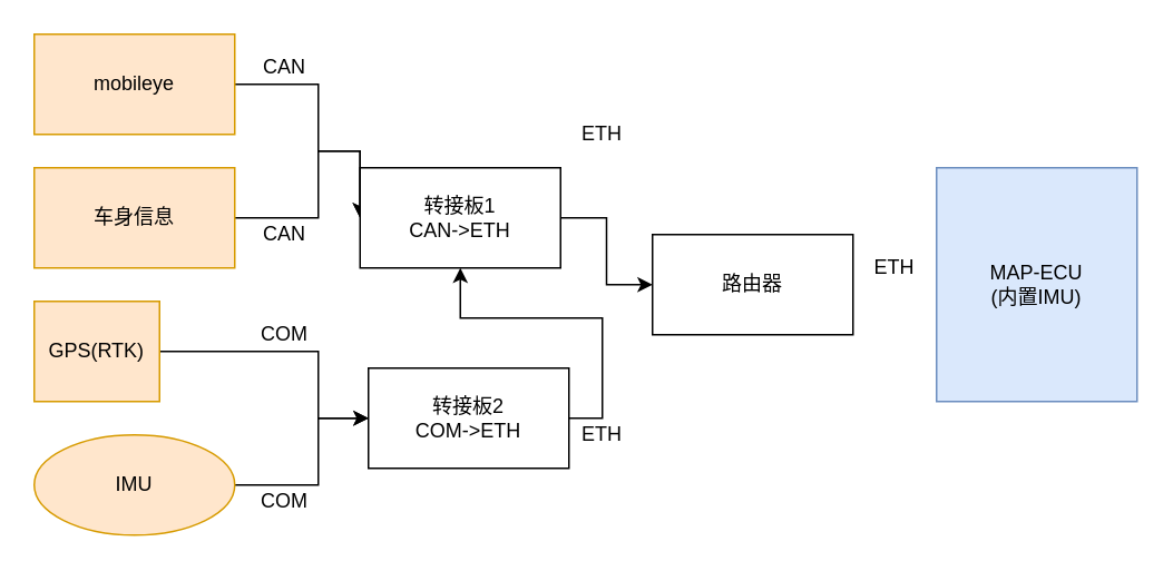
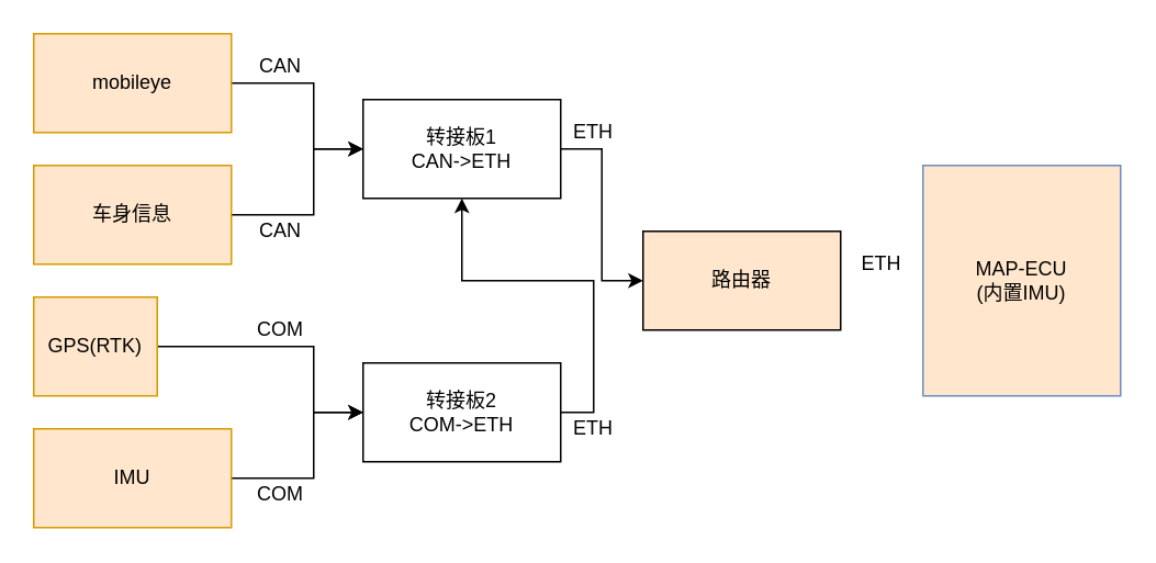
  <mxCell id="0" />
  <mxCell id="1" parent="0" />
  <mxCell id="2" style="edgeStyle=orthogonalEdgeStyle;rounded=0;orthogonalLoop=1;jettySize=auto;html=1;exitX=1;exitY=0.5;exitDx=0;exitDy=0;entryX=0;entryY=0.5;entryDx=0;entryDy=0;" edge="1" parent="1" source="3" target="9"><mxGeometry relative="1" as="geometry"><Array as="points"><mxPoint x="190" y="50" /><mxPoint x="190" y="90" /></Array></mxGeometry></mxCell>
  <mxCell id="3" value="mobileye" style="rounded=0;whiteSpace=wrap;html=1;fillColor=#ffe6cc;strokeColor=#d79b00;" vertex="1" parent="1"><mxGeometry x="20" y="20" width="120" height="60" as="geometry" /></mxCell>
  <mxCell id="4" style="edgeStyle=orthogonalEdgeStyle;rounded=0;orthogonalLoop=1;jettySize=auto;html=1;exitX=1;exitY=0.5;exitDx=0;exitDy=0;entryX=0;entryY=0.5;entryDx=0;entryDy=0;" edge="1" parent="1" source="5" target="9"><mxGeometry relative="1" as="geometry"><Array as="points"><mxPoint x="190" y="130" /><mxPoint x="190" y="90" /></Array></mxGeometry></mxCell>
  <mxCell id="5" value="车身信息" style="rounded=0;whiteSpace=wrap;html=1;fillColor=#ffe6cc;strokeColor=#d79b00;" vertex="1" parent="1"><mxGeometry x="20" y="100" width="120" height="60" as="geometry" /></mxCell>
  <mxCell id="6" style="edgeStyle=orthogonalEdgeStyle;rounded=0;orthogonalLoop=1;jettySize=auto;html=1;exitX=1;exitY=0.5;exitDx=0;exitDy=0;entryX=0;entryY=0.5;entryDx=0;entryDy=0;" edge="1" parent="1" source="7" target="11"><mxGeometry relative="1" as="geometry"><Array as="points"><mxPoint x="190" y="210" /><mxPoint x="190" y="250" /></Array></mxGeometry></mxCell>
  <mxCell id="7" value="GPS(RTK)" style="rounded=0;whiteSpace=wrap;html=1;fillColor=#ffe6cc;strokeColor=#d79b00;" vertex="1" parent="1"><mxGeometry x="20" y="180" width="75" height="60" as="geometry" /></mxCell>
  <mxCell id="8" style="edgeStyle=orthogonalEdgeStyle;rounded=0;orthogonalLoop=1;jettySize=auto;html=1;exitX=1;exitY=0.5;exitDx=0;exitDy=0;entryX=0;entryY=0.5;entryDx=0;entryDy=0;" edge="1" parent="1" source="9" target="18"><mxGeometry relative="1" as="geometry" /></mxCell>
- <mxCell id="9" value="&lt;div&gt;转接板1&lt;/div&gt;&lt;div&gt;CAN-&amp;gt;ETH&lt;br&gt;&lt;/div&gt;" style="rounded=0;whiteSpace=wrap;html=1;" vertex="1" parent="1"><mxGeometry x="215" y="100" width="120" height="60" as="geometry" /></mxCell>
+ <mxCell id="9" value="&lt;div&gt;转接板1&lt;/div&gt;&lt;div&gt;CAN-&amp;gt;ETH&lt;br&gt;&lt;/div&gt;" style="rounded=0;whiteSpace=wrap;html=1;" vertex="1" parent="1"><mxGeometry x="220" y="60" width="120" height="60" as="geometry" /></mxCell>
  <mxCell id="10" style="edgeStyle=orthogonalEdgeStyle;rounded=0;orthogonalLoop=1;jettySize=auto;html=1;exitX=1;exitY=0.5;exitDx=0;exitDy=0;" edge="1" parent="1" source="11" target="9"><mxGeometry relative="1" as="geometry" /></mxCell>
  <mxCell id="11" value="&lt;div&gt;转接板2&lt;/div&gt;&lt;div&gt;COM-&amp;gt;ETH&lt;br&gt;&lt;/div&gt;" style="rounded=0;whiteSpace=wrap;html=1;" vertex="1" parent="1"><mxGeometry x="220" y="220" width="120" height="60" as="geometry" /></mxCell>
  <mxCell id="12" style="edgeStyle=orthogonalEdgeStyle;rounded=0;orthogonalLoop=1;jettySize=auto;html=1;exitX=1;exitY=0.5;exitDx=0;exitDy=0;entryX=0;entryY=0.5;entryDx=0;entryDy=0;" edge="1" parent="1" source="13" target="11"><mxGeometry relative="1" as="geometry"><Array as="points"><mxPoint x="190" y="290" /><mxPoint x="190" y="250" /></Array></mxGeometry></mxCell>
- <mxCell id="13" value="IMU" style="ellipse;whiteSpace=wrap;html=1;fillColor=#ffe6cc;strokeColor=#d79b00;" vertex="1" parent="1"><mxGeometry x="20" y="260" width="120" height="60" as="geometry" /></mxCell>
+ <mxCell id="13" value="IMU" style="rounded=0;whiteSpace=wrap;html=1;fillColor=#ffe6cc;strokeColor=#d79b00;" vertex="1" parent="1"><mxGeometry x="20" y="260" width="120" height="60" as="geometry" /></mxCell>
  <mxCell id="14" value="CAN" style="text;html=1;strokeColor=none;fillColor=none;align=center;verticalAlign=middle;whiteSpace=wrap;rounded=0;" vertex="1" parent="1"><mxGeometry x="150" y="30" width="40" height="20" as="geometry" /></mxCell>
  <mxCell id="15" value="CAN" style="text;html=1;strokeColor=none;fillColor=none;align=center;verticalAlign=middle;whiteSpace=wrap;rounded=0;" vertex="1" parent="1"><mxGeometry x="150" y="130" width="40" height="20" as="geometry" /></mxCell>
  <mxCell id="16" value="COM" style="text;html=1;strokeColor=none;fillColor=none;align=center;verticalAlign=middle;whiteSpace=wrap;rounded=0;" vertex="1" parent="1"><mxGeometry x="150" y="290" width="40" height="20" as="geometry" /></mxCell>
  <mxCell id="17" value="COM" style="text;html=1;strokeColor=none;fillColor=none;align=center;verticalAlign=middle;whiteSpace=wrap;rounded=0;" vertex="1" parent="1"><mxGeometry x="150" y="190" width="40" height="20" as="geometry" /></mxCell>
- <mxCell id="18" value="路由器" style="rounded=0;whiteSpace=wrap;html=1;" vertex="1" parent="1"><mxGeometry x="390" y="140" width="120" height="60" as="geometry" /></mxCell>
+ <mxCell id="18" value="路由器" style="rounded=0;whiteSpace=wrap;html=1;fillColor=#ffe6cc;" vertex="1" parent="1"><mxGeometry x="390" y="140" width="120" height="60" as="geometry" /></mxCell>
  <mxCell id="19" value="ETH" style="text;html=1;strokeColor=none;fillColor=none;align=center;verticalAlign=middle;whiteSpace=wrap;rounded=0;" vertex="1" parent="1"><mxGeometry x="340" y="250" width="40" height="20" as="geometry" /></mxCell>
  <mxCell id="20" value="ETH" style="text;html=1;strokeColor=none;fillColor=none;align=center;verticalAlign=middle;whiteSpace=wrap;rounded=0;" vertex="1" parent="1"><mxGeometry x="340" y="70" width="40" height="20" as="geometry" /></mxCell>
  <mxCell id="21" value="ETH" style="text;html=1;strokeColor=none;fillColor=none;align=center;verticalAlign=middle;whiteSpace=wrap;rounded=0;" vertex="1" parent="1"><mxGeometry x="515" y="150" width="40" height="20" as="geometry" /></mxCell>
- <mxCell id="22" value="&lt;div&gt;MAP-ECU&lt;/div&gt;&lt;div&gt;(内置IMU)&lt;br&gt;&lt;/div&gt;" style="rounded=0;whiteSpace=wrap;html=1;fillColor=#dae8fc;strokeColor=#6c8ebf;" vertex="1" parent="1"><mxGeometry x="560" y="100" width="120" height="140" as="geometry" /></mxCell>
+ <mxCell id="22" value="&lt;div&gt;MAP-ECU&lt;/div&gt;&lt;div&gt;(内置IMU)&lt;br&gt;&lt;/div&gt;" style="rounded=0;whiteSpace=wrap;html=1;fillColor=#ffe6cc;strokeColor=#6c8ebf;" vertex="1" parent="1"><mxGeometry x="560" y="100" width="120" height="140" as="geometry" /></mxCell>
